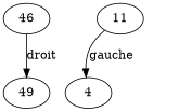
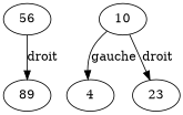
  digraph {
-   56 [label=46]
-   89 [label=49]
+   56
+   89
    n3 [label=4]
-   11
+   11 [label=10]
+   23
    56 -> 89 [label=droit]
    11 -> n3 [label=gauche]
+   11 -> 23 [label=droit]
  }
